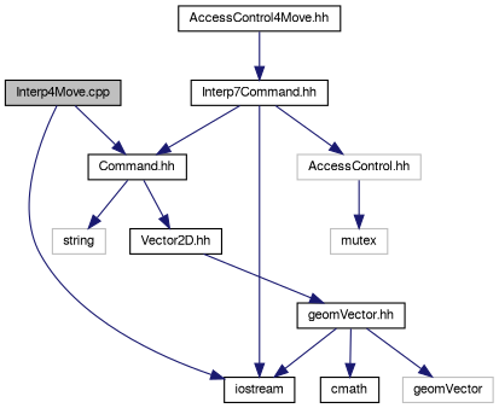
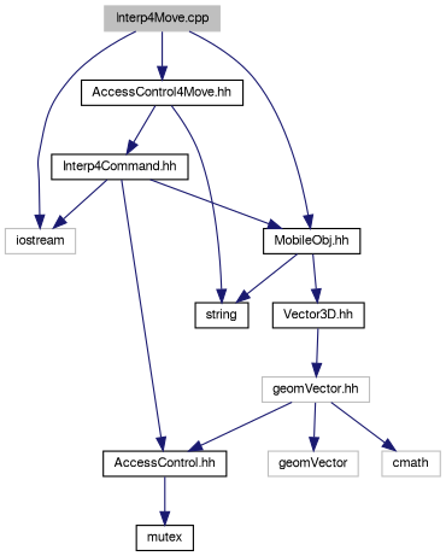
  digraph {
    node [color=black fillcolor=white fontname=FreeSans fontsize=10 shape=record style=filled]
    edge [color=midnightblue fontname=FreeSans fontsize=10 labelfontname=FreeSans labelfontsize=10 style=solid]
-   n1 [fillcolor=grey75 fontcolor=black height=0.2 label="Interp4Move.cpp" width=0.4]
-   n2 [height=0.2 label=iostream width=0.4]
+   n1 [color=grey75 fillcolor=grey75 fontcolor=black height=0.2 label="Interp4Move.cpp" width=0.4]
+   n2 [color=grey75 height=0.2 label=iostream width=0.4]
    n3 [height=0.2 label="AccessControl4Move.hh" width=0.4]
-   n4 [height=0.2 label="Command.hh" width=0.4]
-   n5 [height=0.2 label="Interp7Command.hh" width=0.4]
-   n6 [color=grey75 height=0.2 label=string width=0.4]
-   n7 [height=0.2 label="Vector2D.hh" width=0.4]
-   n8 [color=grey75 height=0.2 label="AccessControl.hh" width=0.4]
-   n9 [color=grey75 height=0.2 label=mutex width=0.4]
-   n10 [height=0.2 label="geomVector.hh" width=0.4]
-   n11 [height=0.2 label=cmath width=0.4]
+   n4 [height=0.2 label="MobileObj.hh" width=0.4]
+   n5 [height=0.2 label="Interp4Command.hh" width=0.4]
+   n6 [height=0.2 label=string width=0.4]
+   n7 [height=0.2 label="Vector3D.hh" width=0.4]
+   n8 [height=0.2 label="AccessControl.hh" width=0.4]
+   n9 [height=0.2 label=mutex width=0.4]
+   n10 [color=grey75 height=0.2 label="geomVector.hh" width=0.4]
+   n11 [color=grey75 height=0.2 label=cmath width=0.4]
    n12 [color=grey75 height=0.2 label=geomVector width=0.4]
    n1 -> n2
+   n1 -> n3
    n1 -> n4
    n3 -> n5
+   n3 -> n6
    n4 -> n6
    n4 -> n7
    n5 -> n2
    n5 -> n4
    n5 -> n8
    n7 -> n10
    n8 -> n9
-   n10 -> n2
+   n10 -> n8
    n10 -> n11
    n10 -> n12
  }
